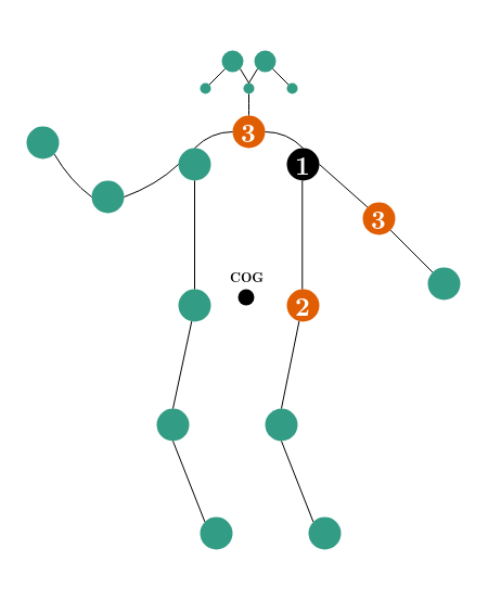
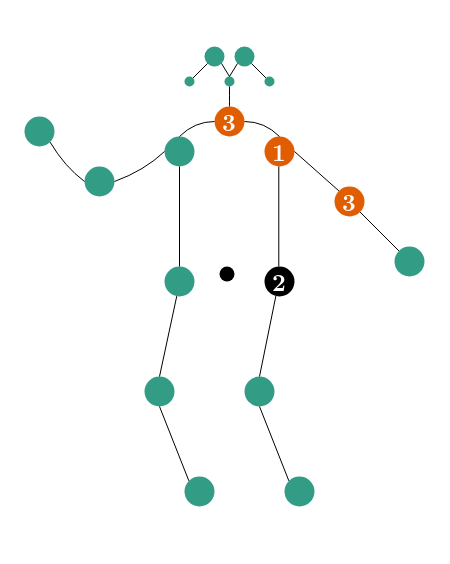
  <mxCell id="0" />
  <mxCell id="1" parent="0" />
  <mxCell id="2" value="" style="ellipse;whiteSpace=wrap;html=1;aspect=fixed;fillColor=#339C84;strokeColor=none;" parent="1" vertex="1"><mxGeometry x="264" y="76" width="10" height="10" as="geometry" /></mxCell>
  <mxCell id="3" value="" style="ellipse;whiteSpace=wrap;html=1;aspect=fixed;fillColor=#339C84;strokeColor=none;" parent="1" vertex="1"><mxGeometry x="224" y="76" width="10" height="10" as="geometry" /></mxCell>
  <mxCell id="4" value="" style="ellipse;whiteSpace=wrap;html=1;aspect=fixed;fillColor=#339C84;strokeColor=none;" parent="1" vertex="1"><mxGeometry x="184" y="76" width="10" height="10" as="geometry" /></mxCell>
  <mxCell id="5" value="" style="ellipse;whiteSpace=wrap;html=1;aspect=fixed;fillColor=#339C84;strokeColor=none;" parent="1" vertex="1"><mxGeometry x="204" y="46" width="20" height="20" as="geometry" /></mxCell>
  <mxCell id="6" value="" style="ellipse;whiteSpace=wrap;html=1;aspect=fixed;fillColor=#339C84;strokeColor=none;" parent="1" vertex="1"><mxGeometry x="234" y="46" width="20" height="20" as="geometry" /></mxCell>
  <mxCell id="7" value="" style="endArrow=none;html=1;entryX=0;entryY=1;entryDx=0;entryDy=0;exitX=1;exitY=0;exitDx=0;exitDy=0;fillColor=#ffcd28;strokeColor=#000000;gradientColor=#ffa500;" parent="1" source="4" target="5" edge="1"><mxGeometry width="50" height="50" relative="1" as="geometry"><mxPoint x="189" y="86" as="sourcePoint" /><mxPoint x="224" y="76" as="targetPoint" /></mxGeometry></mxCell>
  <mxCell id="8" value="" style="endArrow=none;html=1;exitX=1;exitY=1;exitDx=0;exitDy=0;entryX=0.5;entryY=0;entryDx=0;entryDy=0;fillColor=#ffcd28;strokeColor=#000000;gradientColor=#ffa500;" parent="1" source="5" target="3" edge="1"><mxGeometry width="50" height="50" relative="1" as="geometry"><mxPoint x="234" y="116" as="sourcePoint" /><mxPoint x="284" y="66" as="targetPoint" /></mxGeometry></mxCell>
  <mxCell id="9" value="" style="endArrow=none;html=1;exitX=0.5;exitY=0;exitDx=0;exitDy=0;entryX=0;entryY=1;entryDx=0;entryDy=0;fillColor=#ffcd28;strokeColor=#000000;gradientColor=#ffa500;" parent="1" source="3" target="6" edge="1"><mxGeometry width="50" height="50" relative="1" as="geometry"><mxPoint x="234" y="116" as="sourcePoint" /><mxPoint x="284" y="66" as="targetPoint" /></mxGeometry></mxCell>
  <mxCell id="10" value="" style="endArrow=none;html=1;entryX=1;entryY=1;entryDx=0;entryDy=0;exitX=0;exitY=0;exitDx=0;exitDy=0;targetPerimeterSpacing=0;endSize=6;fillColor=#ffcd28;strokeColor=#000000;gradientColor=#ffa500;" parent="1" source="2" target="6" edge="1"><mxGeometry width="50" height="50" relative="1" as="geometry"><mxPoint x="192.536" y="97.464" as="sourcePoint" /><mxPoint x="216.929" y="73.071" as="targetPoint" /></mxGeometry></mxCell>
  <mxCell id="11" value="&lt;font style=&quot;font-size: 24px&quot;&gt;&lt;b&gt;3&lt;/b&gt;&lt;/font&gt;" style="ellipse;whiteSpace=wrap;html=1;aspect=fixed;fillColor=#E15D02;strokeColor=none;fontColor=#FFFFFF;fontFamily=Latin Modern Roman;" parent="1" vertex="1"><mxGeometry x="214" y="106" width="30" height="30" as="geometry" /></mxCell>
  <mxCell id="12" value="" style="ellipse;whiteSpace=wrap;html=1;aspect=fixed;fillColor=#339C84;strokeColor=none;" parent="1" vertex="1"><mxGeometry x="164" y="136" width="30" height="30" as="geometry" /></mxCell>
- <mxCell id="13" value="&lt;font&gt;&lt;span style=&quot;font-size: 24px&quot;&gt;&lt;b&gt;1&lt;/b&gt;&lt;/span&gt;&lt;/font&gt;" style="ellipse;whiteSpace=wrap;html=1;aspect=fixed;fillColor=#000000;strokeColor=none;fontColor=#FFFFFF;fontFamily=Latin Modern Roman;" parent="1" vertex="1"><mxGeometry x="264" y="136" width="30" height="30" as="geometry" /></mxCell>
+ <mxCell id="13" value="&lt;font&gt;&lt;span style=&quot;font-size: 24px&quot;&gt;&lt;b&gt;1&lt;/b&gt;&lt;/span&gt;&lt;/font&gt;" style="ellipse;whiteSpace=wrap;html=1;aspect=fixed;fillColor=#E15D02;strokeColor=none;fontColor=#FFFFFF;fontFamily=Latin Modern Roman;" parent="1" vertex="1"><mxGeometry x="264" y="136" width="30" height="30" as="geometry" /></mxCell>
  <mxCell id="14" value="" style="endArrow=none;html=1;entryX=0;entryY=0.5;entryDx=0;entryDy=0;exitX=0.5;exitY=0;exitDx=0;exitDy=0;curved=1;fillColor=#ffcd28;strokeColor=#000000;gradientColor=#ffa500;" parent="1" source="12" target="11" edge="1"><mxGeometry width="50" height="50" relative="1" as="geometry"><mxPoint x="184" y="146" as="sourcePoint" /><mxPoint x="234" y="96" as="targetPoint" /><Array as="points"><mxPoint x="194" y="121" /></Array></mxGeometry></mxCell>
  <mxCell id="15" value="" style="endArrow=none;html=1;entryX=1;entryY=0.5;entryDx=0;entryDy=0;exitX=0.5;exitY=0;exitDx=0;exitDy=0;curved=1;fillColor=#ffcd28;strokeColor=#000000;gradientColor=#ffa500;" parent="1" source="13" target="11" edge="1"><mxGeometry width="50" height="50" relative="1" as="geometry"><mxPoint x="184" y="146" as="sourcePoint" /><mxPoint x="234" y="96" as="targetPoint" /><Array as="points"><mxPoint x="264" y="121" /></Array></mxGeometry></mxCell>
  <mxCell id="16" value="" style="ellipse;whiteSpace=wrap;html=1;aspect=fixed;fillColor=#339C84;strokeColor=none;" parent="1" vertex="1"><mxGeometry x="84" y="166" width="30" height="30" as="geometry" /></mxCell>
  <mxCell id="17" value="" style="endArrow=none;html=1;entryX=0.5;entryY=1;entryDx=0;entryDy=0;exitX=0.5;exitY=0;exitDx=0;exitDy=0;curved=1;fillColor=#ffcd28;strokeColor=#000000;gradientColor=#ffa500;" parent="1" source="11" target="3" edge="1"><mxGeometry width="50" height="50" relative="1" as="geometry"><mxPoint x="144" y="126" as="sourcePoint" /><mxPoint x="194" y="76" as="targetPoint" /></mxGeometry></mxCell>
  <mxCell id="18" value="" style="ellipse;whiteSpace=wrap;html=1;aspect=fixed;fillColor=#339C84;strokeColor=none;" parent="1" vertex="1"><mxGeometry x="24" y="116" width="30" height="30" as="geometry" /></mxCell>
  <mxCell id="19" value="" style="endArrow=none;html=1;exitX=0;exitY=0.5;exitDx=0;exitDy=0;entryX=1;entryY=1;entryDx=0;entryDy=0;curved=1;fillColor=#ffcd28;strokeColor=#000000;gradientColor=#ffa500;" parent="1" source="16" target="18" edge="1"><mxGeometry width="50" height="50" relative="1" as="geometry"><mxPoint x="144" y="126" as="sourcePoint" /><mxPoint x="194" y="76" as="targetPoint" /><Array as="points"><mxPoint x="64" y="166" /></Array></mxGeometry></mxCell>
  <mxCell id="20" value="" style="ellipse;whiteSpace=wrap;html=1;aspect=fixed;fillColor=#339C84;strokeColor=none;" parent="1" vertex="1"><mxGeometry x="164" y="266" width="30" height="30" as="geometry" /></mxCell>
- <mxCell id="21" value="&lt;b&gt;&lt;font style=&quot;font-size: 24px&quot;&gt;2&lt;/font&gt;&lt;/b&gt;" style="ellipse;whiteSpace=wrap;html=1;aspect=fixed;fillColor=#E15D02;strokeColor=none;fontColor=#FFFFFF;fontFamily=Latin Modern Roman;" parent="1" vertex="1"><mxGeometry x="264" y="266" width="30" height="30" as="geometry" /></mxCell>
+ <mxCell id="21" value="&lt;b&gt;&lt;font style=&quot;font-size: 24px&quot;&gt;2&lt;/font&gt;&lt;/b&gt;" style="ellipse;whiteSpace=wrap;html=1;aspect=fixed;fillColor=#000000;strokeColor=none;fontColor=#FFFFFF;fontFamily=Latin Modern Roman;" parent="1" vertex="1"><mxGeometry x="264" y="266" width="30" height="30" as="geometry" /></mxCell>
  <mxCell id="22" value="" style="ellipse;whiteSpace=wrap;html=1;aspect=fixed;fillColor=#339C84;strokeColor=none;" parent="1" vertex="1"><mxGeometry x="144" y="376" width="30" height="30" as="geometry" /></mxCell>
  <mxCell id="23" value="" style="ellipse;whiteSpace=wrap;html=1;aspect=fixed;fillColor=#339C84;strokeColor=none;" parent="1" vertex="1"><mxGeometry x="244" y="376" width="30" height="30" as="geometry" /></mxCell>
  <mxCell id="24" value="" style="ellipse;whiteSpace=wrap;html=1;aspect=fixed;fillColor=#339C84;strokeColor=none;" parent="1" vertex="1"><mxGeometry x="184" y="476" width="30" height="30" as="geometry" /></mxCell>
  <mxCell id="25" value="" style="ellipse;whiteSpace=wrap;html=1;aspect=fixed;fillColor=#339C84;strokeColor=none;" parent="1" vertex="1"><mxGeometry x="284" y="476" width="30" height="30" as="geometry" /></mxCell>
  <mxCell id="26" value="" style="endArrow=none;html=1;exitX=1;exitY=0.5;exitDx=0;exitDy=0;entryX=0;entryY=0.5;entryDx=0;entryDy=0;curved=1;fillColor=#ffcd28;strokeColor=#000000;gradientColor=#ffa500;" parent="1" source="16" target="12" edge="1"><mxGeometry width="50" height="50" relative="1" as="geometry"><mxPoint x="184" y="206" as="sourcePoint" /><mxPoint x="234" y="156" as="targetPoint" /><Array as="points"><mxPoint x="144" y="170" /></Array></mxGeometry></mxCell>
  <mxCell id="27" value="&lt;b&gt;&lt;font style=&quot;font-size: 24px&quot;&gt;3&lt;/font&gt;&lt;/b&gt;" style="ellipse;whiteSpace=wrap;html=1;aspect=fixed;fillColor=#E15D02;strokeColor=none;fontColor=#FFFFFF;fontFamily=Latin Modern Roman;" parent="1" vertex="1"><mxGeometry x="334" y="186" width="30" height="30" as="geometry" /></mxCell>
  <mxCell id="28" value="" style="ellipse;whiteSpace=wrap;html=1;aspect=fixed;fillColor=#339C84;strokeColor=none;" parent="1" vertex="1"><mxGeometry x="394" y="246" width="30" height="30" as="geometry" /></mxCell>
  <mxCell id="29" value="" style="endArrow=none;html=1;entryX=1;entryY=0.5;entryDx=0;entryDy=0;exitX=0;exitY=0;exitDx=0;exitDy=0;fillColor=#ffcd28;strokeColor=#000000;gradientColor=#ffa500;" parent="1" source="27" target="13" edge="1"><mxGeometry width="50" height="50" relative="1" as="geometry"><mxPoint x="194" y="216" as="sourcePoint" /><mxPoint x="244" y="166" as="targetPoint" /><Array as="points" /></mxGeometry></mxCell>
  <mxCell id="30" value="" style="endArrow=none;html=1;entryX=1;entryY=1;entryDx=0;entryDy=0;exitX=0;exitY=0;exitDx=0;exitDy=0;fillColor=#ffcd28;strokeColor=#000000;gradientColor=#ffa500;" parent="1" source="28" target="27" edge="1"><mxGeometry width="50" height="50" relative="1" as="geometry"><mxPoint x="244" y="236" as="sourcePoint" /><mxPoint x="294" y="186" as="targetPoint" /><Array as="points" /></mxGeometry></mxCell>
  <mxCell id="31" value="" style="endArrow=none;html=1;entryX=0.5;entryY=1;entryDx=0;entryDy=0;exitX=0.5;exitY=0;exitDx=0;exitDy=0;fillColor=#ffcd28;strokeColor=#000000;gradientColor=#ffa500;" parent="1" source="20" target="12" edge="1"><mxGeometry width="50" height="50" relative="1" as="geometry"><mxPoint x="104" y="316" as="sourcePoint" /><mxPoint x="154" y="266" as="targetPoint" /></mxGeometry></mxCell>
  <mxCell id="32" value="" style="endArrow=none;html=1;entryX=0.5;entryY=1;entryDx=0;entryDy=0;exitX=0.5;exitY=0;exitDx=0;exitDy=0;fillColor=#ffcd28;strokeColor=#000000;gradientColor=#ffa500;" parent="1" edge="1"><mxGeometry width="50" height="50" relative="1" as="geometry"><mxPoint x="278.29" y="266" as="sourcePoint" /><mxPoint x="278.29" y="166" as="targetPoint" /></mxGeometry></mxCell>
  <mxCell id="33" value="" style="endArrow=none;html=1;exitX=0.5;exitY=0;exitDx=0;exitDy=0;entryX=0.409;entryY=0.987;entryDx=0;entryDy=0;entryPerimeter=0;fillColor=#ffcd28;strokeColor=#000000;gradientColor=#ffa500;" parent="1" source="22" target="20" edge="1"><mxGeometry width="50" height="50" relative="1" as="geometry"><mxPoint x="104" y="316" as="sourcePoint" /><mxPoint x="174" y="296" as="targetPoint" /></mxGeometry></mxCell>
  <mxCell id="34" value="" style="endArrow=none;html=1;exitX=0.5;exitY=0;exitDx=0;exitDy=0;entryX=0.38;entryY=0.98;entryDx=0;entryDy=0;entryPerimeter=0;fillColor=#ffcd28;strokeColor=#000000;gradientColor=#ffa500;" parent="1" target="21" edge="1"><mxGeometry width="50" height="50" relative="1" as="geometry"><mxPoint x="259" y="376" as="sourcePoint" /><mxPoint x="279" y="296" as="targetPoint" /></mxGeometry></mxCell>
  <mxCell id="35" value="" style="endArrow=none;html=1;entryX=0.5;entryY=1;entryDx=0;entryDy=0;exitX=0;exitY=0;exitDx=0;exitDy=0;fillColor=#ffcd28;strokeColor=#000000;gradientColor=#ffa500;" parent="1" source="24" target="22" edge="1"><mxGeometry width="50" height="50" relative="1" as="geometry"><mxPoint x="-86" y="286" as="sourcePoint" /><mxPoint x="-36" y="236" as="targetPoint" /></mxGeometry></mxCell>
  <mxCell id="36" value="" style="endArrow=none;html=1;entryX=0.5;entryY=1;entryDx=0;entryDy=0;exitX=0;exitY=0;exitDx=0;exitDy=0;fillColor=#ffcd28;strokeColor=#000000;gradientColor=#ffa500;" parent="1" source="25" target="23" edge="1"><mxGeometry width="50" height="50" relative="1" as="geometry"><mxPoint x="293.393" y="480.393" as="sourcePoint" /><mxPoint x="264" y="406" as="targetPoint" /></mxGeometry></mxCell>
- <mxCell id="37" value="&lt;b&gt;&lt;font face=&quot;Latin Modern Roman&quot;&gt;COG&lt;/font&gt;&lt;/b&gt;" style="text;html=1;align=center;verticalAlign=middle;resizable=0;points=[];autosize=1;gradientColor=#ea6b66;strokeColor=none;fontColor=#000000;" parent="1" vertex="1"><mxGeometry x="208" y="246" width="37" height="18" as="geometry" /></mxCell>
  <mxCell id="38" value="" style="ellipse;whiteSpace=wrap;html=1;aspect=fixed;fillColor=#000000;strokeColor=none;fontColor=#ffffff;" parent="1" vertex="1"><mxGeometry x="219" y="266" width="15" height="15" as="geometry" /></mxCell>
  <mxCell id="39" value="" style="rounded=0;whiteSpace=wrap;html=1;shadow=0;fillColor=none;strokeColor=none;" vertex="1" parent="1"><mxGeometry x="20" y="20.5" width="408" height="521" as="geometry" /></mxCell>
